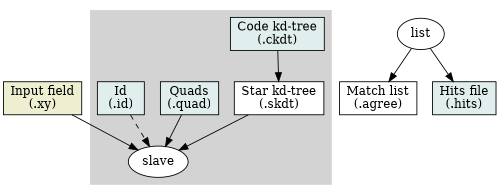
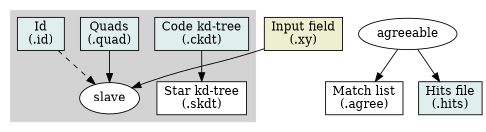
  graph {
    rankdir=TB
    node [fillcolor=white shape=box style=filled]
    edge [dir=forward]
    n1 [label="Star kd-tree\n(.skdt)"]
    n2 [label=slave shape=ellipse]
    n3 [fillcolor=azure2 label="Code kd-tree\n(.ckdt)"]
    n4 [fillcolor=azure2 label="Quads\n(.quad)"]
    n5 [fillcolor=azure2 label="Id\n(.id)"]
    n6 [fillcolor=lightyellow2 label="Input field\n(.xy)"]
-   agreeable [shape=ellipse label=list]
+   agreeable [shape=ellipse]
    n8 [label="Match list\n(.agree)"]
    n9 [fillcolor=azure2 label="Hits file\n(.hits)"]
    subgraph cluster_1 {
      color=lightgrey
      style=filled
      n1
      n2
      n3
      n4
      n5
    }
-   n1 -- n2
    n3 -- n1
    n4 -- n2
    n5 -- n2 [style=dashed]
    n6 -- n2
    agreeable -- n8
    agreeable -- n9
  }
